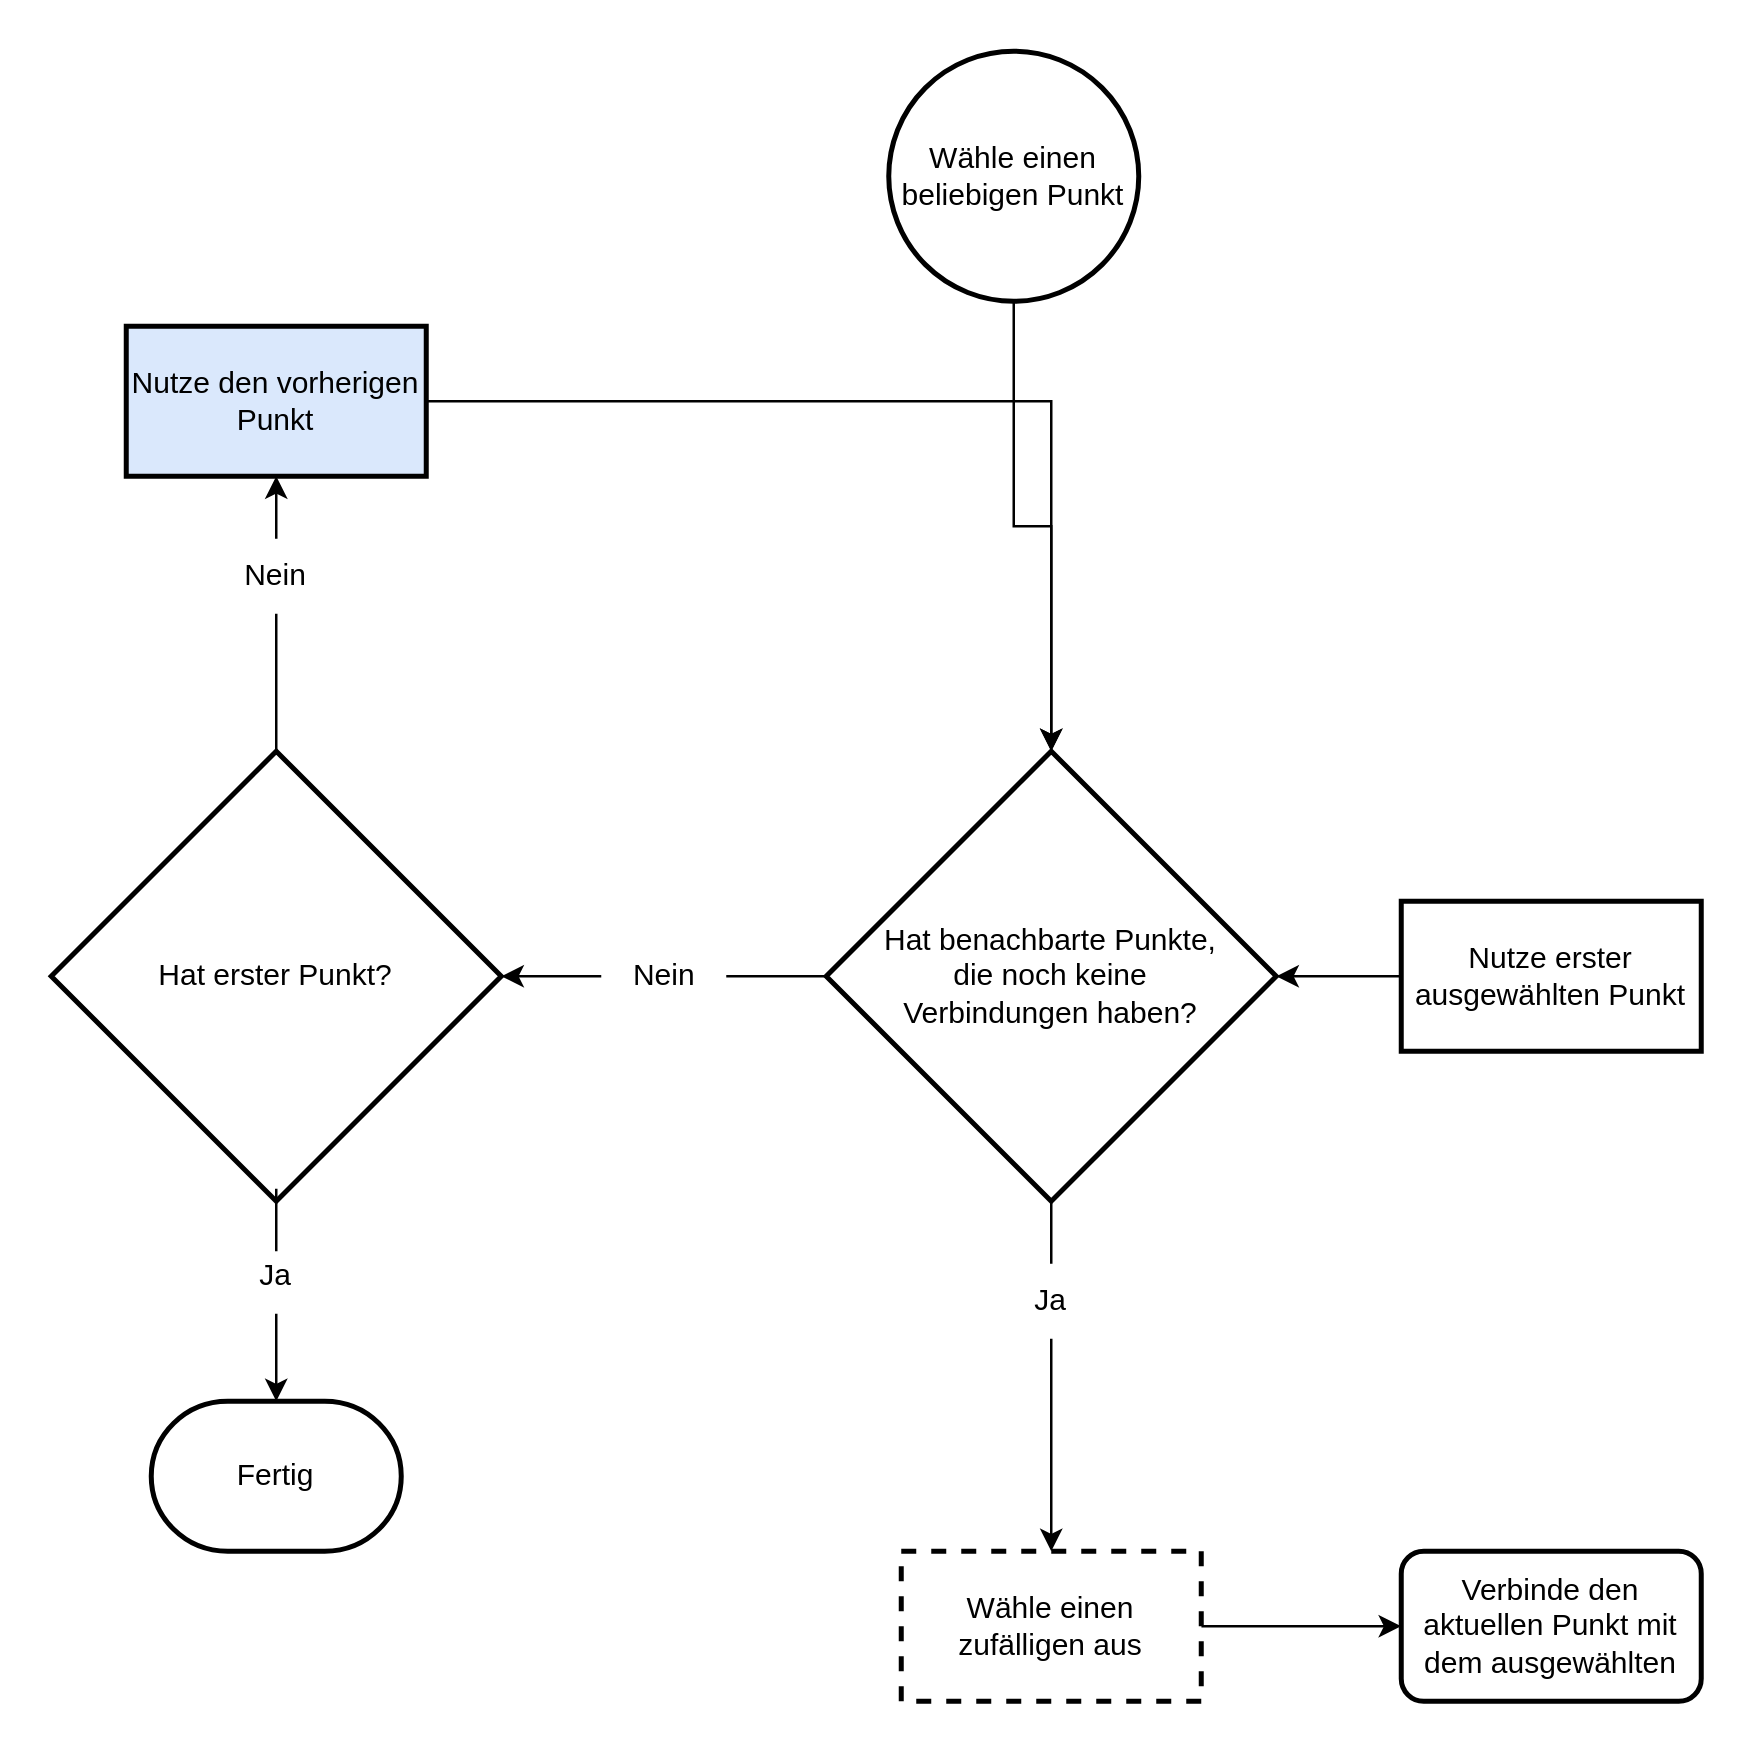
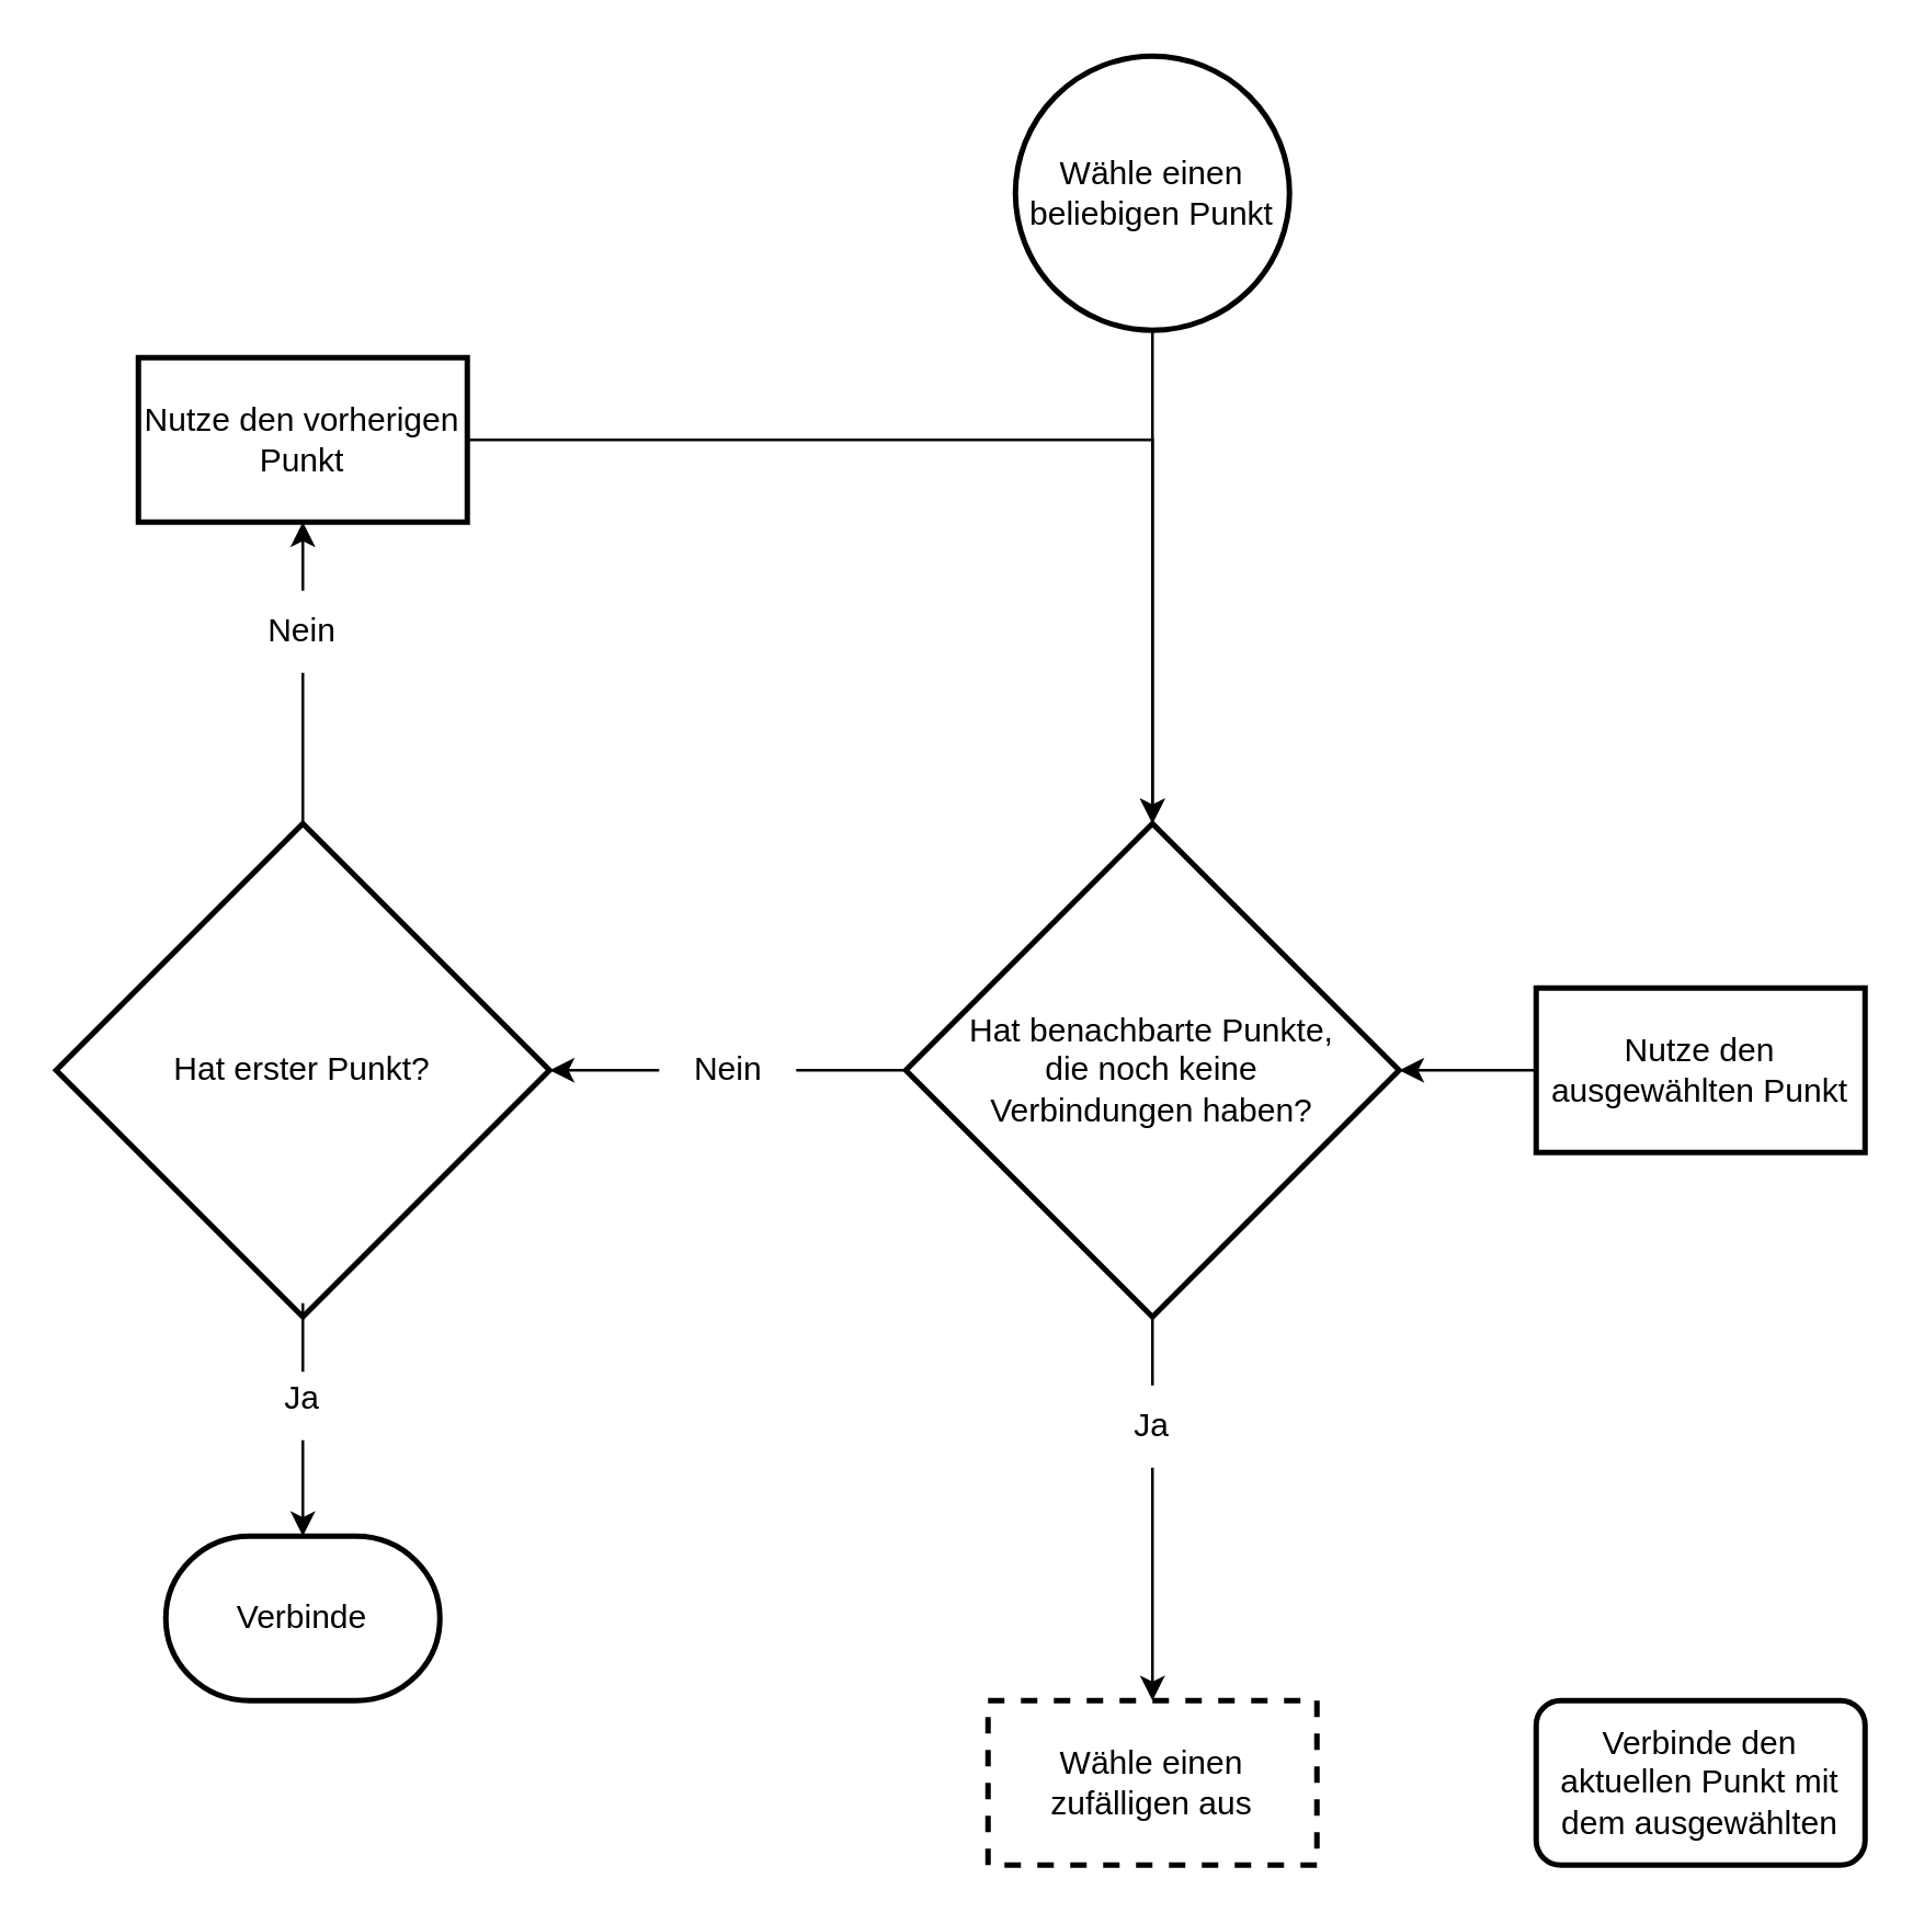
  <mxCell id="0" />
  <mxCell id="1" parent="0" />
  <mxCell id="2" value="" style="edgeStyle=orthogonalEdgeStyle;rounded=0;orthogonalLoop=1;jettySize=auto;html=1;startArrow=none;" edge="1" parent="1" source="12" target="9"><mxGeometry relative="1" as="geometry" /></mxCell>
  <mxCell id="3" value="" style="edgeStyle=orthogonalEdgeStyle;rounded=0;orthogonalLoop=1;jettySize=auto;html=1;startArrow=none;" edge="1" parent="1" source="22" target="20"><mxGeometry relative="1" as="geometry" /></mxCell>
  <mxCell id="4" value="Hat benachbarte Punkte,&lt;br&gt;die noch keine&lt;br&gt;Verbindungen haben?" style="strokeWidth=2;html=1;shape=mxgraph.flowchart.decision;whiteSpace=wrap;" vertex="1" parent="1"><mxGeometry x="330" y="300" width="180" height="180" as="geometry" /></mxCell>
  <mxCell id="5" style="edgeStyle=orthogonalEdgeStyle;rounded=0;orthogonalLoop=1;jettySize=auto;html=1;entryX=0.5;entryY=0;entryDx=0;entryDy=0;entryPerimeter=0;" edge="1" parent="1" source="6" target="4"><mxGeometry relative="1" as="geometry" /></mxCell>
- <mxCell id="6" value="Nutze den vorherigen Punkt" style="whiteSpace=wrap;html=1;strokeWidth=2;fillColor=#dae8fc;" vertex="1" parent="1"><mxGeometry x="50" y="130" width="120" height="60" as="geometry" /></mxCell>
+ <mxCell id="6" value="Nutze den vorherigen Punkt" style="whiteSpace=wrap;html=1;strokeWidth=2;" vertex="1" parent="1"><mxGeometry x="50" y="130" width="120" height="60" as="geometry" /></mxCell>
  <mxCell id="7" value="" style="edgeStyle=orthogonalEdgeStyle;rounded=0;orthogonalLoop=1;jettySize=auto;html=1;startArrow=none;" edge="1" parent="1" source="14" target="6"><mxGeometry relative="1" as="geometry" /></mxCell>
  <mxCell id="8" style="edgeStyle=orthogonalEdgeStyle;rounded=0;orthogonalLoop=1;jettySize=auto;html=1;entryX=0.5;entryY=0;entryDx=0;entryDy=0;entryPerimeter=0;startArrow=none;" edge="1" parent="1" source="17" target="16"><mxGeometry relative="1" as="geometry" /></mxCell>
  <mxCell id="9" value="Hat erster Punkt?" style="strokeWidth=2;html=1;shape=mxgraph.flowchart.decision;whiteSpace=wrap;" vertex="1" parent="1"><mxGeometry x="20" y="300" width="180" height="180" as="geometry" /></mxCell>
  <mxCell id="10" style="edgeStyle=orthogonalEdgeStyle;rounded=0;orthogonalLoop=1;jettySize=auto;html=1;entryX=0.5;entryY=0;entryDx=0;entryDy=0;entryPerimeter=0;" edge="1" parent="1" source="11" target="4"><mxGeometry relative="1" as="geometry" /></mxCell>
- <mxCell id="11" value="Wähle einen beliebigen Punkt" style="strokeWidth=2;html=1;shape=mxgraph.flowchart.start_2;whiteSpace=wrap;" vertex="1" parent="1"><mxGeometry x="355" y="20" width="100" height="100" as="geometry" /></mxCell>
+ <mxCell id="11" value="Wähle einen beliebigen Punkt" style="strokeWidth=2;html=1;shape=mxgraph.flowchart.start_2;whiteSpace=wrap;" vertex="1" parent="1"><mxGeometry x="370" y="20" width="100" height="100" as="geometry" /></mxCell>
  <mxCell id="12" value="Nein" style="text;html=1;align=center;verticalAlign=middle;resizable=0;points=[];autosize=1;strokeColor=none;fillColor=none;" vertex="1" parent="1"><mxGeometry x="240" y="375" width="50" height="30" as="geometry" /></mxCell>
  <mxCell id="13" value="" style="edgeStyle=orthogonalEdgeStyle;rounded=0;orthogonalLoop=1;jettySize=auto;html=1;endArrow=none;" edge="1" parent="1" source="4" target="12"><mxGeometry relative="1" as="geometry"><mxPoint x="280" y="340" as="sourcePoint" /><mxPoint x="200" y="340" as="targetPoint" /></mxGeometry></mxCell>
  <mxCell id="14" value="Nein" style="text;html=1;strokeColor=none;fillColor=none;align=center;verticalAlign=middle;whiteSpace=wrap;rounded=0;" vertex="1" parent="1"><mxGeometry x="80" y="215" width="60" height="30" as="geometry" /></mxCell>
  <mxCell id="15" value="" style="edgeStyle=orthogonalEdgeStyle;rounded=0;orthogonalLoop=1;jettySize=auto;html=1;endArrow=none;" edge="1" parent="1" source="9" target="14"><mxGeometry relative="1" as="geometry"><mxPoint x="110" y="250" as="sourcePoint" /><mxPoint x="110" y="190" as="targetPoint" /></mxGeometry></mxCell>
- <mxCell id="16" value="Fertig" style="strokeWidth=2;html=1;shape=mxgraph.flowchart.terminator;whiteSpace=wrap;" vertex="1" parent="1"><mxGeometry x="60" y="560" width="100" height="60" as="geometry" /></mxCell>
+ <mxCell id="16" value="Verbinde" style="strokeWidth=2;html=1;shape=mxgraph.flowchart.terminator;whiteSpace=wrap;" vertex="1" parent="1"><mxGeometry x="60" y="560" width="100" height="60" as="geometry" /></mxCell>
  <mxCell id="17" value="Ja" style="text;html=1;strokeColor=none;fillColor=none;align=center;verticalAlign=middle;whiteSpace=wrap;rounded=0;" vertex="1" parent="1"><mxGeometry x="80" y="495" width="60" height="30" as="geometry" /></mxCell>
  <mxCell id="18" value="" style="edgeStyle=orthogonalEdgeStyle;rounded=0;orthogonalLoop=1;jettySize=auto;html=1;entryX=0.5;entryY=0;entryDx=0;entryDy=0;entryPerimeter=0;endArrow=none;" edge="1" parent="1" source="9" target="17"><mxGeometry relative="1" as="geometry"><mxPoint x="110" y="480" as="sourcePoint" /><mxPoint x="110" y="560" as="targetPoint" /></mxGeometry></mxCell>
- <mxCell id="19" value="" style="edgeStyle=orthogonalEdgeStyle;rounded=0;orthogonalLoop=1;jettySize=auto;html=1;" edge="1" parent="1" source="20" target="21"><mxGeometry relative="1" as="geometry" /></mxCell>
  <mxCell id="20" value="Wähle einen zufälligen aus" style="whiteSpace=wrap;html=1;strokeWidth=2;dashed=1;" vertex="1" parent="1"><mxGeometry x="360" y="620" width="120" height="60" as="geometry" /></mxCell>
  <mxCell id="21" value="Verbinde den aktuellen Punkt mit dem ausgewählten" style="whiteSpace=wrap;html=1;strokeWidth=2;rounded=1;" vertex="1" parent="1"><mxGeometry x="560" y="620" width="120" height="60" as="geometry" /></mxCell>
  <mxCell id="22" value="Ja" style="text;html=1;strokeColor=none;fillColor=none;align=center;verticalAlign=middle;whiteSpace=wrap;rounded=0;" vertex="1" parent="1"><mxGeometry x="390" y="505" width="60" height="30" as="geometry" /></mxCell>
  <mxCell id="23" value="" style="edgeStyle=orthogonalEdgeStyle;rounded=0;orthogonalLoop=1;jettySize=auto;html=1;endArrow=none;" edge="1" parent="1" source="4" target="22"><mxGeometry relative="1" as="geometry"><mxPoint x="420" y="480" as="sourcePoint" /><mxPoint x="420" y="620" as="targetPoint" /></mxGeometry></mxCell>
  <mxCell id="24" value="" style="edgeStyle=orthogonalEdgeStyle;rounded=0;orthogonalLoop=1;jettySize=auto;html=1;" edge="1" parent="1" source="25" target="4"><mxGeometry relative="1" as="geometry" /></mxCell>
- <mxCell id="25" value="Nutze erster ausgewählten Punkt" style="whiteSpace=wrap;html=1;strokeWidth=2;" vertex="1" parent="1"><mxGeometry x="560" y="360" width="120" height="60" as="geometry" /></mxCell>
+ <mxCell id="25" value="Nutze den ausgewählten Punkt" style="whiteSpace=wrap;html=1;strokeWidth=2;" vertex="1" parent="1"><mxGeometry x="560" y="360" width="120" height="60" as="geometry" /></mxCell>
